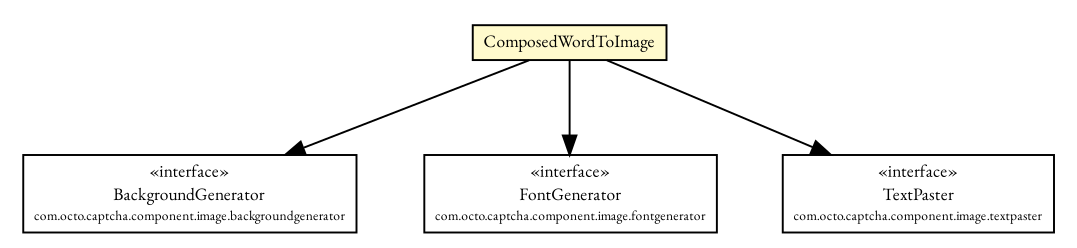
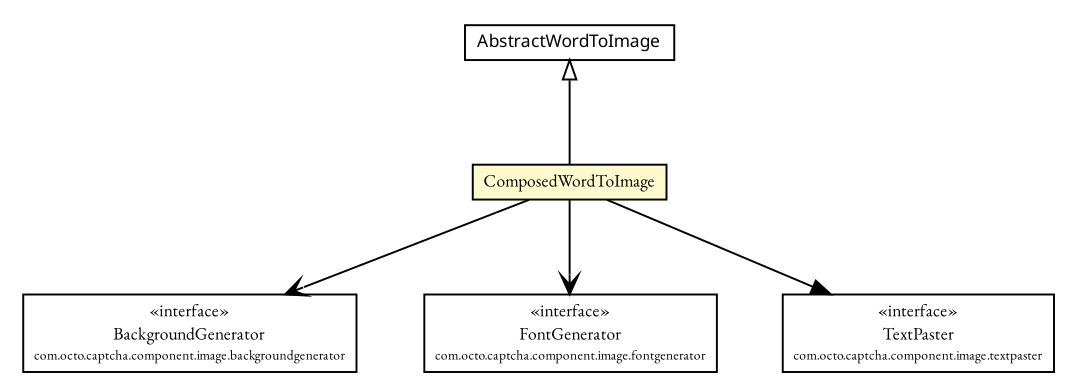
  digraph {
    fontname="EB Garamond"
    node [fontcolor=black fontname="EB Garamond" fontsize=9.0 shape=plaintext]
    edge [arrowhead=open color=black fontcolor=black fontname="EB Garamond" fontsize=10.0 headport=p labelfontname=arial labelfontsize=10 tailport=p]
    n1 [label=<<table border="0" cellborder="1" cellspacing="0" cellpadding="2" port="p" href="../backgroundgenerator/BackgroundGenerator.html"> 		<tr><td><table border="0" cellspacing="0" cellpadding="1"> 			<tr><td> &laquo;interface&raquo; </td></tr> 			<tr><td> BackgroundGenerator </td></tr> 			<tr><td><font point-size="7.0"> com.octo.captcha.component.image.backgroundgenerator </font></td></tr> 		</table></td></tr> 		</table>>]
    n2 [label=<<table border="0" cellborder="1" cellspacing="0" cellpadding="2" port="p" href="../fontgenerator/FontGenerator.html"> 		<tr><td><table border="0" cellspacing="0" cellpadding="1"> 			<tr><td> &laquo;interface&raquo; </td></tr> 			<tr><td> FontGenerator </td></tr> 			<tr><td><font point-size="7.0"> com.octo.captcha.component.image.fontgenerator </font></td></tr> 		</table></td></tr> 		</table>>]
    n3 [label=<<table border="0" cellborder="1" cellspacing="0" cellpadding="2" port="p" href="../textpaster/TextPaster.html"> 		<tr><td><table border="0" cellspacing="0" cellpadding="1"> 			<tr><td> &laquo;interface&raquo; </td></tr> 			<tr><td> TextPaster </td></tr> 			<tr><td><font point-size="7.0"> com.octo.captcha.component.image.textpaster </font></td></tr> 		</table></td></tr> 		</table>>]
    n4 [label=<<table border="0" cellborder="1" cellspacing="0" cellpadding="2" port="p" bgcolor="lemonChiffon" href="./ComposedWordToImage.html"> 		<tr><td><table border="0" cellspacing="0" cellpadding="1"> 			<tr><td> ComposedWordToImage </td></tr> 		</table></td></tr> 		</table>>]
-   n4 -> n1 [arrowhead=normal]
-   n4 -> n2 [arrowhead=normal]
+   n5 [label=<<table border="0" cellborder="1" cellspacing="0" cellpadding="2" port="p" href="./AbstractWordToImage.html"> 		<tr><td><table border="0" cellspacing="0" cellpadding="1"> 			<tr><td><font face="ariali"> AbstractWordToImage </font></td></tr> 		</table></td></tr> 		</table>>]
+   n4 -> n1
+   n4 -> n2
    n4 -> n3 [arrowhead=normal]
+   n5 -> n4 [arrowtail=empty dir=back fontsize=10 arrowhead="" color="" fontcolor=""]
  }
